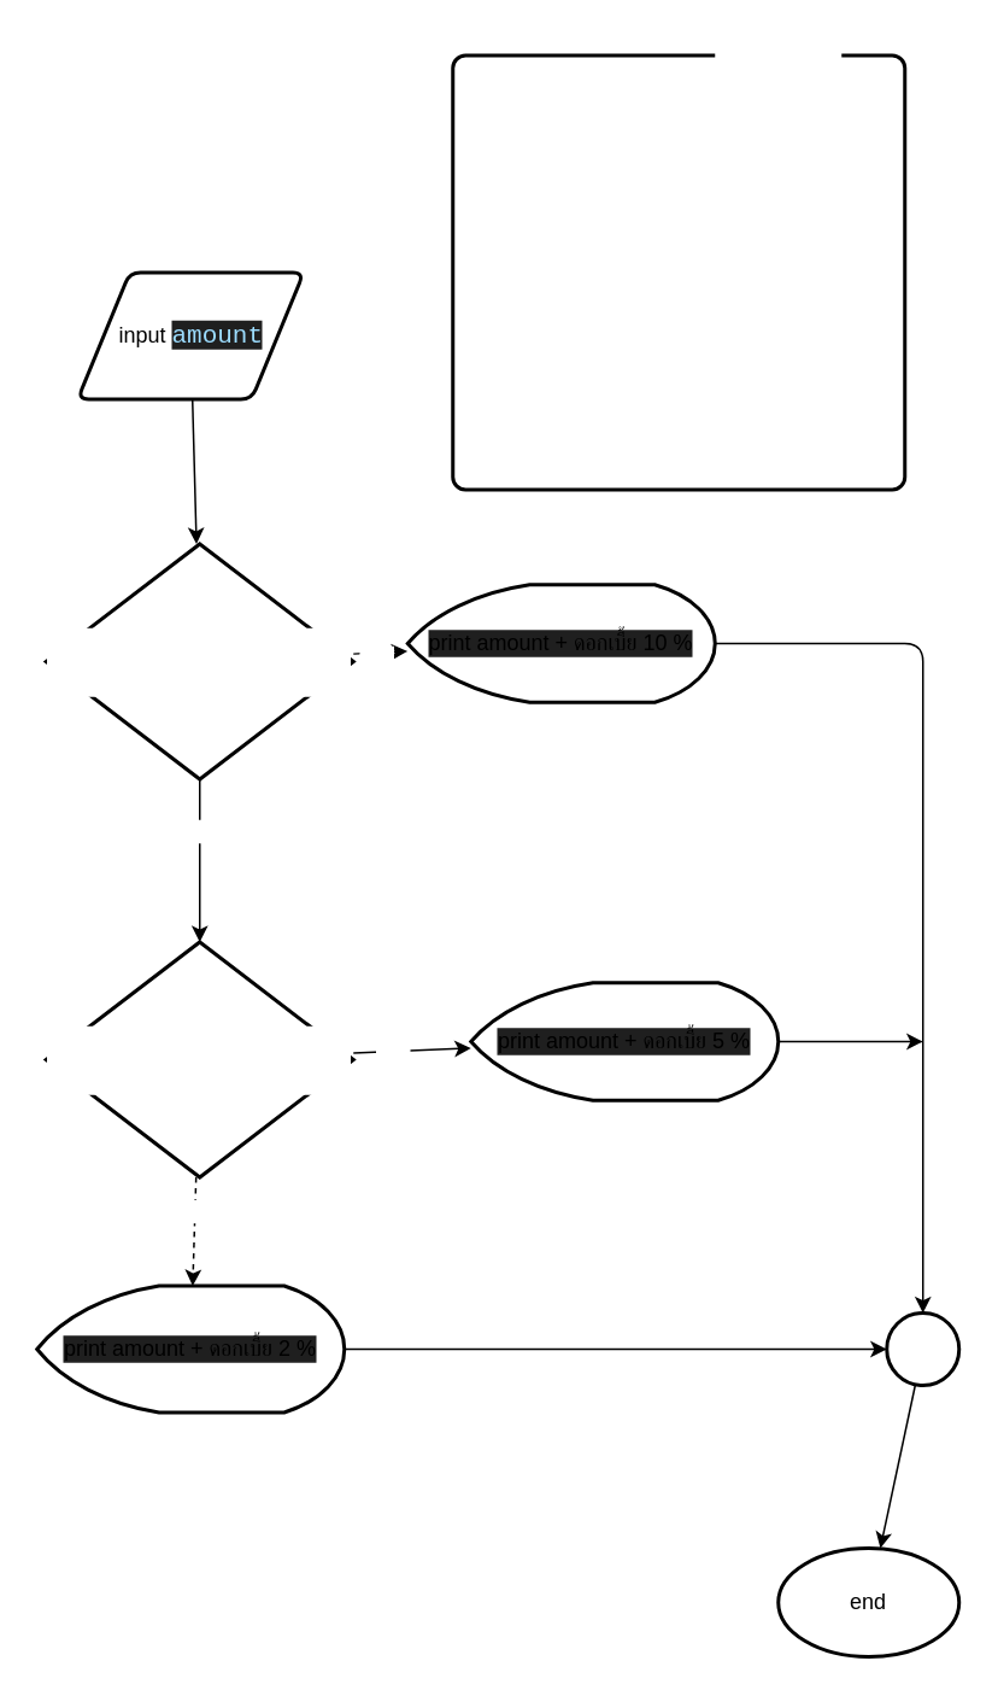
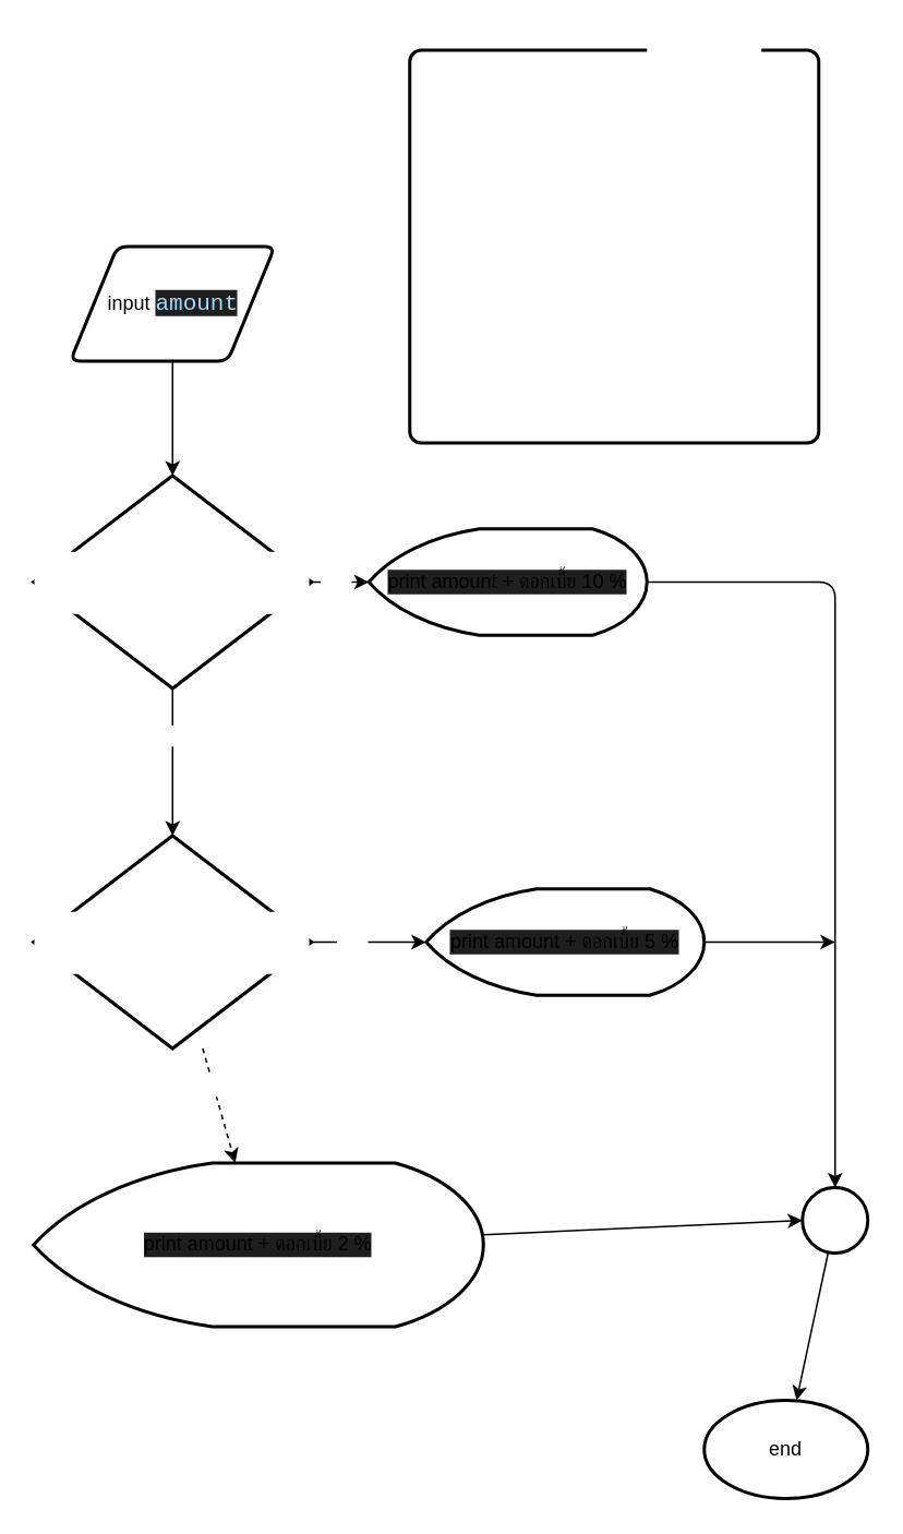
  <mxCell id="0" />
  <mxCell id="1" parent="0" />
  <mxCell id="2" value="" style="edgeStyle=none;html=1;" edge="1" parent="1" source="3" target="8"><mxGeometry relative="1" as="geometry" /></mxCell>
  <mxCell id="3" value="input&amp;nbsp;&lt;span style=&quot;color: rgb(156, 220, 254); background-color: rgb(31, 31, 31); font-family: Consolas, &amp;quot;Courier New&amp;quot;, monospace; font-size: 14px;&quot;&gt;amount&lt;/span&gt;" style="shape=parallelogram;html=1;strokeWidth=2;perimeter=parallelogramPerimeter;whiteSpace=wrap;rounded=1;arcSize=12;size=0.23;" vertex="1" parent="1"><mxGeometry x="42.5" y="150" width="125" height="70" as="geometry" /></mxCell>
  <mxCell id="4" value="" style="edgeStyle=none;html=1;" edge="1" parent="1" source="8" target="13"><mxGeometry relative="1" as="geometry" /></mxCell>
  <mxCell id="5" value="false" style="edgeLabel;html=1;align=center;verticalAlign=middle;resizable=0;points=[];fontColor=#FFFFFF;" vertex="1" connectable="0" parent="4"><mxGeometry x="-0.375" y="-1" relative="1" as="geometry"><mxPoint as="offset" /></mxGeometry></mxCell>
  <mxCell id="6" value="" style="edgeStyle=none;html=1;" edge="1" parent="1" source="8" target="15"><mxGeometry relative="1" as="geometry" /></mxCell>
  <mxCell id="7" value="true" style="edgeLabel;html=1;align=center;verticalAlign=middle;resizable=0;points=[];fontColor=#FFFFFF;" vertex="1" connectable="0" parent="6"><mxGeometry x="-0.226" y="-2" relative="1" as="geometry"><mxPoint as="offset" /></mxGeometry></mxCell>
- <mxCell id="8" value="&lt;div style=&quot;font-family: Consolas, &amp;quot;Courier New&amp;quot;, monospace; font-size: 14px; line-height: 19px;&quot;&gt;&lt;span style=&quot;&quot;&gt;&lt;font color=&quot;#ffffff&quot;&gt;if amount &amp;gt;= 1 and amount &amp;lt;= 1000:&lt;/font&gt;&lt;/span&gt;&lt;/div&gt;" style="strokeWidth=2;html=1;shape=mxgraph.flowchart.decision;whiteSpace=wrap;labelBackgroundColor=default;" vertex="1" parent="1"><mxGeometry x="25" y="300" width="170" height="130" as="geometry" /></mxCell>
+ <mxCell id="8" value="&lt;div style=&quot;font-family: Consolas, &amp;quot;Courier New&amp;quot;, monospace; font-size: 14px; line-height: 19px;&quot;&gt;&lt;span style=&quot;&quot;&gt;&lt;font color=&quot;#ffffff&quot;&gt;if amount &amp;gt;= 1 and amount &amp;lt;= 1000:&lt;/font&gt;&lt;/span&gt;&lt;/div&gt;" style="strokeWidth=2;html=1;shape=mxgraph.flowchart.decision;whiteSpace=wrap;labelBackgroundColor=default;" vertex="1" parent="1"><mxGeometry x="20" y="290" width="170" height="130" as="geometry" /></mxCell>
  <mxCell id="9" value="" style="edgeStyle=none;html=1;dashed=1;" edge="1" parent="1" source="13" target="21"><mxGeometry relative="1" as="geometry" /></mxCell>
  <mxCell id="10" value="false" style="edgeLabel;html=1;align=center;verticalAlign=middle;resizable=0;points=[];fontColor=#FFFFFF;" vertex="1" connectable="0" parent="9"><mxGeometry x="-0.362" y="-1" relative="1" as="geometry"><mxPoint as="offset" /></mxGeometry></mxCell>
  <mxCell id="11" value="" style="edgeStyle=none;html=1;" edge="1" parent="1" source="13" target="17"><mxGeometry relative="1" as="geometry" /></mxCell>
  <mxCell id="12" value="true" style="edgeLabel;html=1;align=center;verticalAlign=middle;resizable=0;points=[];fontColor=#FFFFFF;" vertex="1" connectable="0" parent="11"><mxGeometry x="-0.316" y="2" relative="1" as="geometry"><mxPoint as="offset" /></mxGeometry></mxCell>
- <mxCell id="13" value="&lt;div style=&quot;font-family: Consolas, &amp;quot;Courier New&amp;quot;, monospace; font-size: 14px; line-height: 19px;&quot;&gt;&lt;span style=&quot;&quot;&gt;&lt;font color=&quot;#ffffff&quot;&gt;if amount &amp;gt;= 1001 and amount &amp;lt;&amp;nbsp;10000:&lt;/font&gt;&lt;/span&gt;&lt;/div&gt;" style="strokeWidth=2;html=1;shape=mxgraph.flowchart.decision;whiteSpace=wrap;labelBackgroundColor=default;" vertex="1" parent="1"><mxGeometry x="25" y="520" width="170" height="130" as="geometry" /></mxCell>
+ <mxCell id="13" value="&lt;div style=&quot;font-family: Consolas, &amp;quot;Courier New&amp;quot;, monospace; font-size: 14px; line-height: 19px;&quot;&gt;&lt;span style=&quot;&quot;&gt;&lt;font color=&quot;#ffffff&quot;&gt;if amount &amp;gt;= 1001 and amount &amp;lt;&amp;nbsp;10000:&lt;/font&gt;&lt;/span&gt;&lt;/div&gt;" style="strokeWidth=2;html=1;shape=mxgraph.flowchart.decision;whiteSpace=wrap;labelBackgroundColor=default;" vertex="1" parent="1"><mxGeometry x="20" y="510" width="170" height="130" as="geometry" /></mxCell>
  <mxCell id="14" style="edgeStyle=none;html=1;entryX=0.5;entryY=0;entryDx=0;entryDy=0;entryPerimeter=0;fontColor=#FFFFFF;" edge="1" parent="1" source="15" target="19"><mxGeometry relative="1" as="geometry"><Array as="points"><mxPoint x="510" y="355" /></Array></mxGeometry></mxCell>
  <mxCell id="15" value="print amount + ดอกเบี้ย 10 %" style="strokeWidth=2;html=1;shape=mxgraph.flowchart.display;whiteSpace=wrap;labelBackgroundColor=#1F1F1F;" vertex="1" parent="1"><mxGeometry x="225" y="322.5" width="170" height="65" as="geometry" /></mxCell>
  <mxCell id="16" style="edgeStyle=none;html=1;fontColor=#FFFFFF;" edge="1" parent="1" source="17"><mxGeometry relative="1" as="geometry"><mxPoint x="510" y="575" as="targetPoint" /></mxGeometry></mxCell>
  <mxCell id="17" value="print amount + ดอกเบี้ย 5 %" style="strokeWidth=2;html=1;shape=mxgraph.flowchart.display;whiteSpace=wrap;labelBackgroundColor=#1F1F1F;" vertex="1" parent="1"><mxGeometry x="260" y="542.5" width="170" height="65" as="geometry" /></mxCell>
  <mxCell id="18" value="" style="edgeStyle=none;html=1;fontColor=#FFFFFF;" edge="1" parent="1" source="19" target="22"><mxGeometry relative="1" as="geometry" /></mxCell>
  <mxCell id="19" value="" style="strokeWidth=2;html=1;shape=mxgraph.flowchart.start_1;whiteSpace=wrap;" vertex="1" parent="1"><mxGeometry x="490" y="725" width="40" height="40" as="geometry" /></mxCell>
  <mxCell id="20" style="edgeStyle=none;html=1;entryX=0;entryY=0.5;entryDx=0;entryDy=0;entryPerimeter=0;fontColor=#FFFFFF;" edge="1" parent="1" source="21" target="19"><mxGeometry relative="1" as="geometry" /></mxCell>
- <mxCell id="21" value="print amount + ดอกเบี้ย 2 %" style="strokeWidth=2;html=1;shape=mxgraph.flowchart.display;whiteSpace=wrap;labelBackgroundColor=#1F1F1F;" vertex="1" parent="1"><mxGeometry x="20" y="710" width="170" height="70" as="geometry" /></mxCell>
+ <mxCell id="21" value="print amount + ดอกเบี้ย 2 %" style="strokeWidth=2;html=1;shape=mxgraph.flowchart.display;whiteSpace=wrap;labelBackgroundColor=#1F1F1F;" vertex="1" parent="1"><mxGeometry x="20" y="710" width="275" height="100" as="geometry" /></mxCell>
  <mxCell id="22" value="end" style="strokeWidth=2;html=1;shape=mxgraph.flowchart.start_1;whiteSpace=wrap;" vertex="1" parent="1"><mxGeometry x="430" y="855" width="100" height="60" as="geometry" /></mxCell>
  <mxCell id="23" value="" style="rounded=1;whiteSpace=wrap;html=1;absoluteArcSize=1;arcSize=14;strokeWidth=2;labelBackgroundColor=#1F1F1F;fontColor=#FFFFFF;fillColor=none;" vertex="1" parent="1"><mxGeometry x="250" y="30" width="250" height="240" as="geometry" /></mxCell>
  <mxCell id="24" value="test_case" style="text;html=1;strokeColor=none;fillColor=default;align=center;verticalAlign=middle;whiteSpace=wrap;rounded=0;labelBackgroundColor=default;fontColor=#FFFFFF;labelBorderColor=none;" vertex="1" parent="1"><mxGeometry x="395" y="20" width="70" height="20" as="geometry" /></mxCell>
  <mxCell id="25" value="1. input amount = 100&lt;br&gt;&lt;br&gt;2. if amount &amp;gt;= 1 and amount &amp;lt;= 100:&lt;br&gt;&lt;span style=&quot;white-space: pre;&quot;&gt;&#09;&lt;/span&gt;print amount + (amount * 10%)&lt;br&gt;&lt;br&gt;3. if amount &amp;gt;= 1001 and amount &amp;lt; 10000:&lt;br&gt;&lt;span style=&quot;white-space: pre;&quot;&gt;&#09;&lt;/span&gt;print amount + (amount * 5%)&lt;br&gt;&lt;br&gt;4. else:&lt;br&gt;&lt;span style=&quot;white-space: pre;&quot;&gt;&#09;&lt;/span&gt;print amount + (amount * 2%)" style="text;html=1;strokeColor=none;fillColor=none;align=left;verticalAlign=middle;whiteSpace=wrap;rounded=0;labelBackgroundColor=none;fontColor=#FFFFFF;spacing=2;spacingTop=0;spacingBottom=0;" vertex="1" parent="1"><mxGeometry x="260" y="70" width="250" height="160" as="geometry" /></mxCell>
